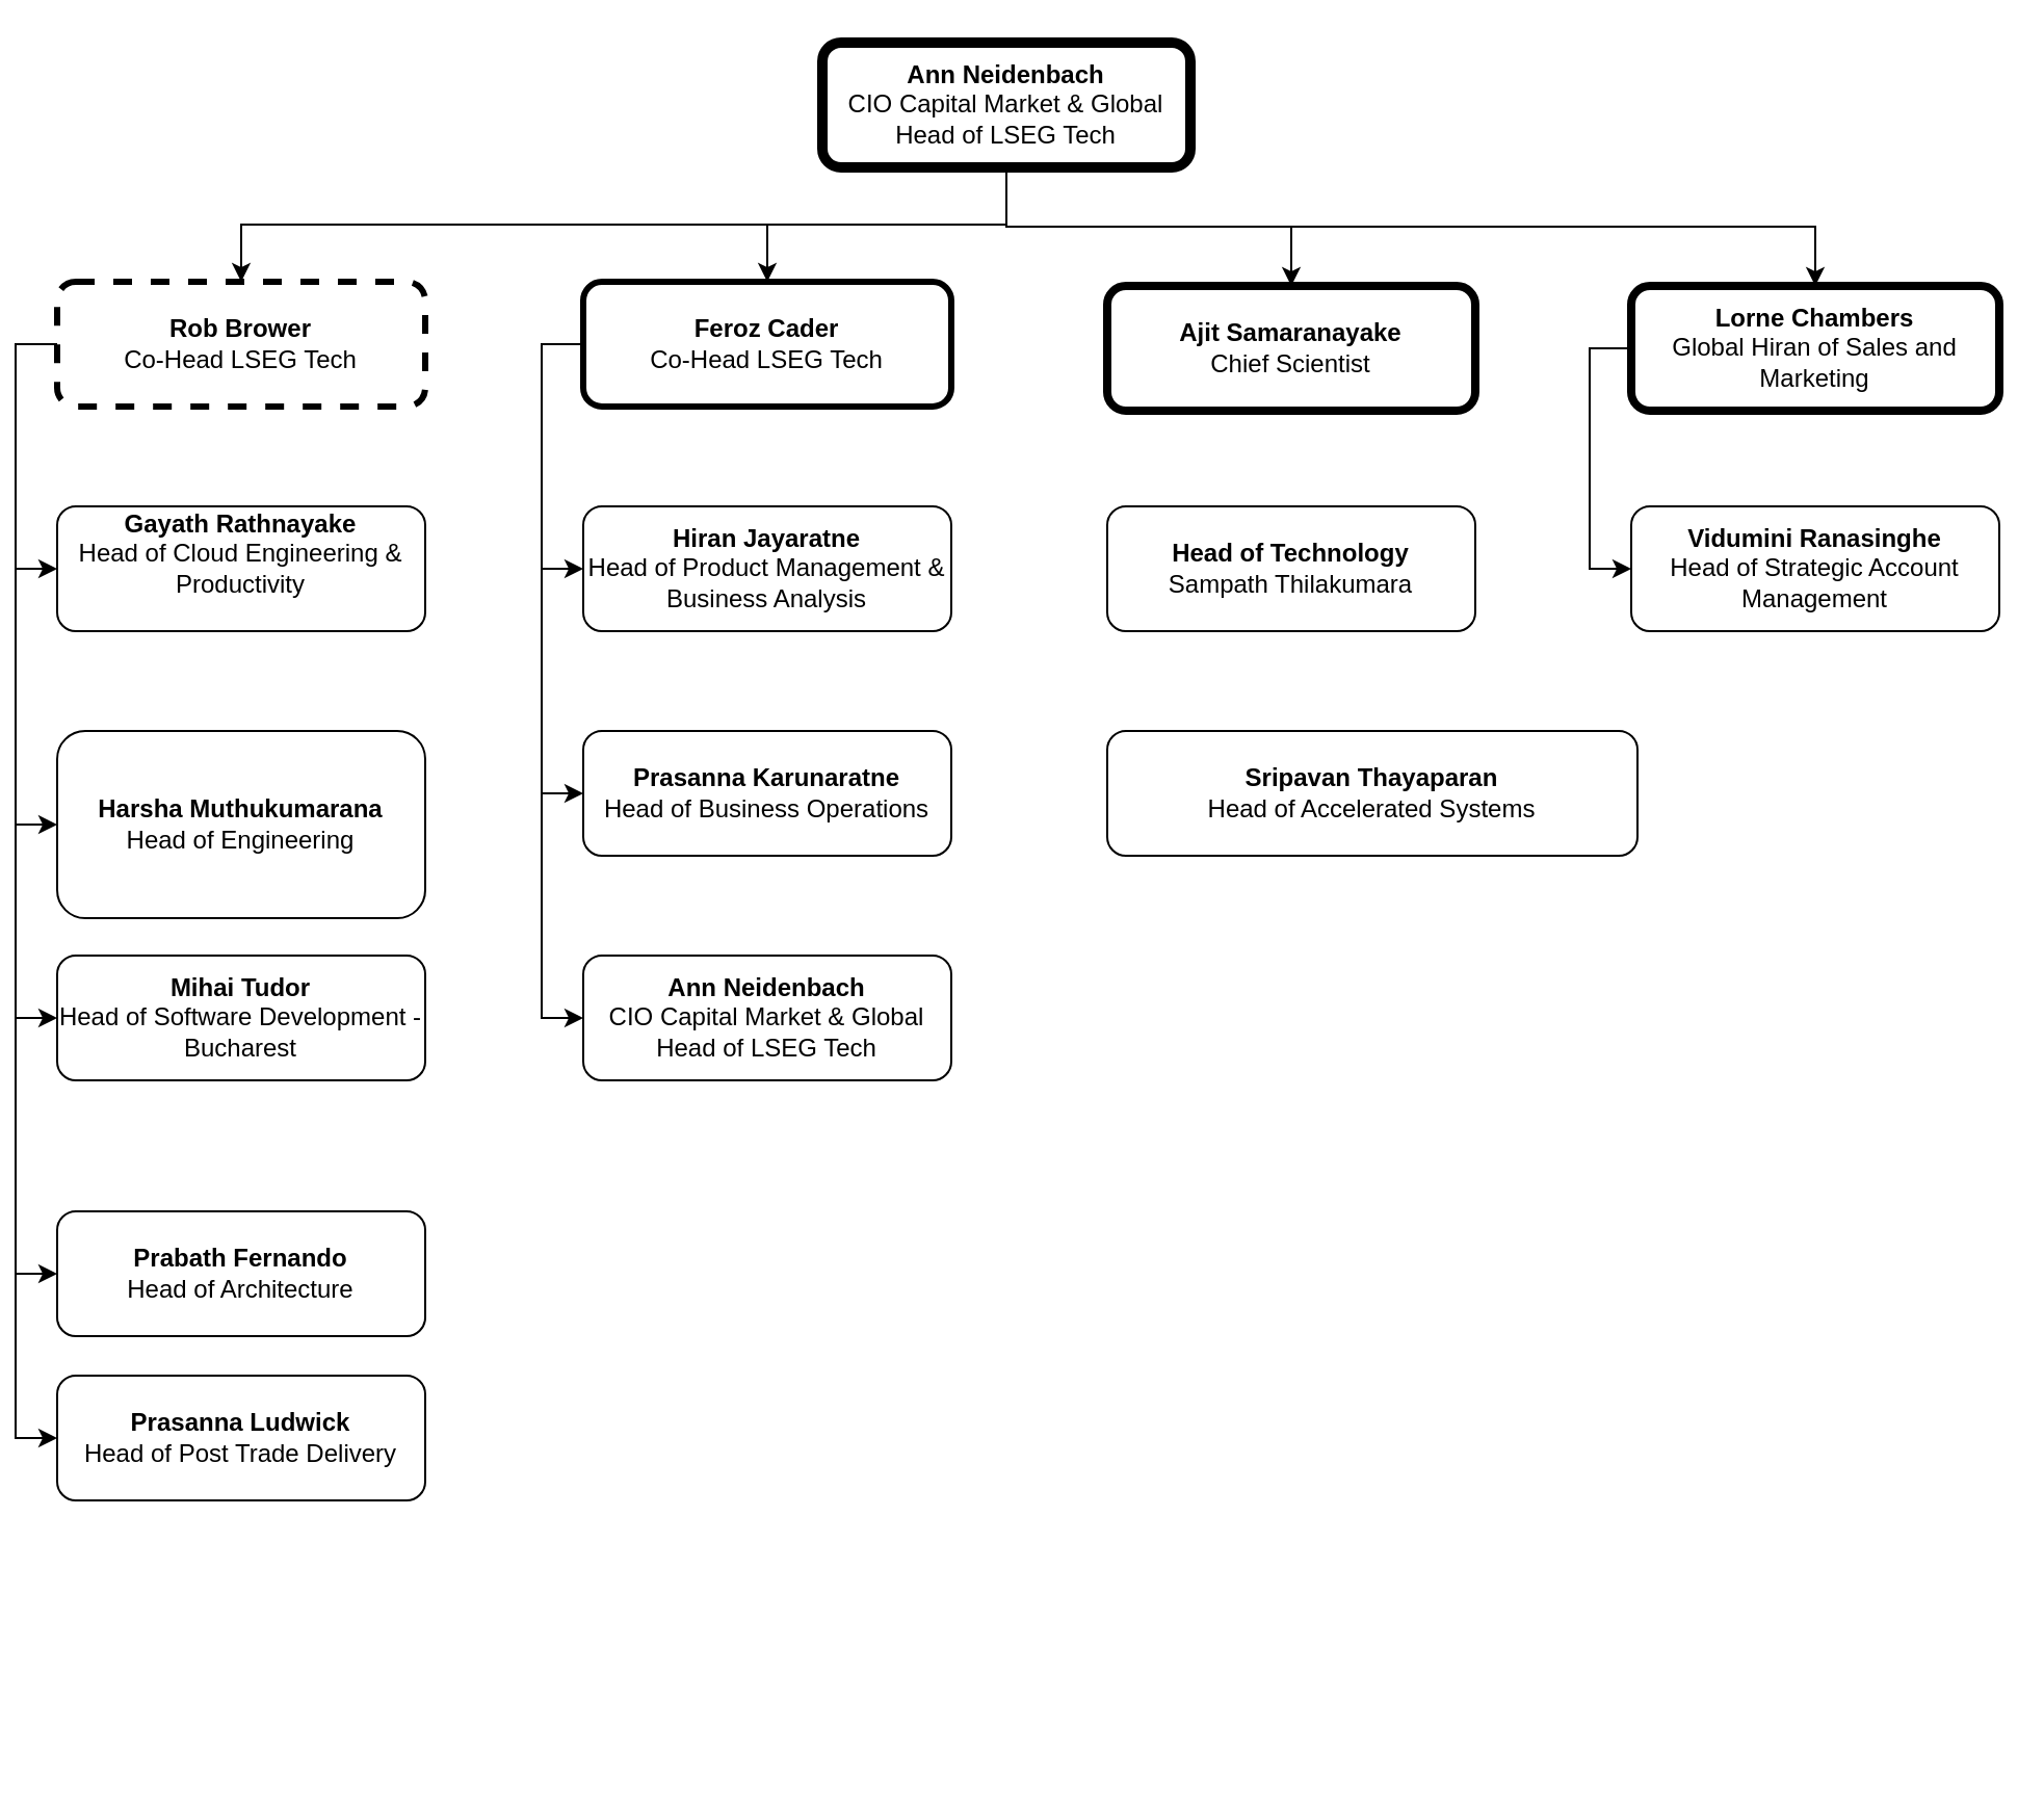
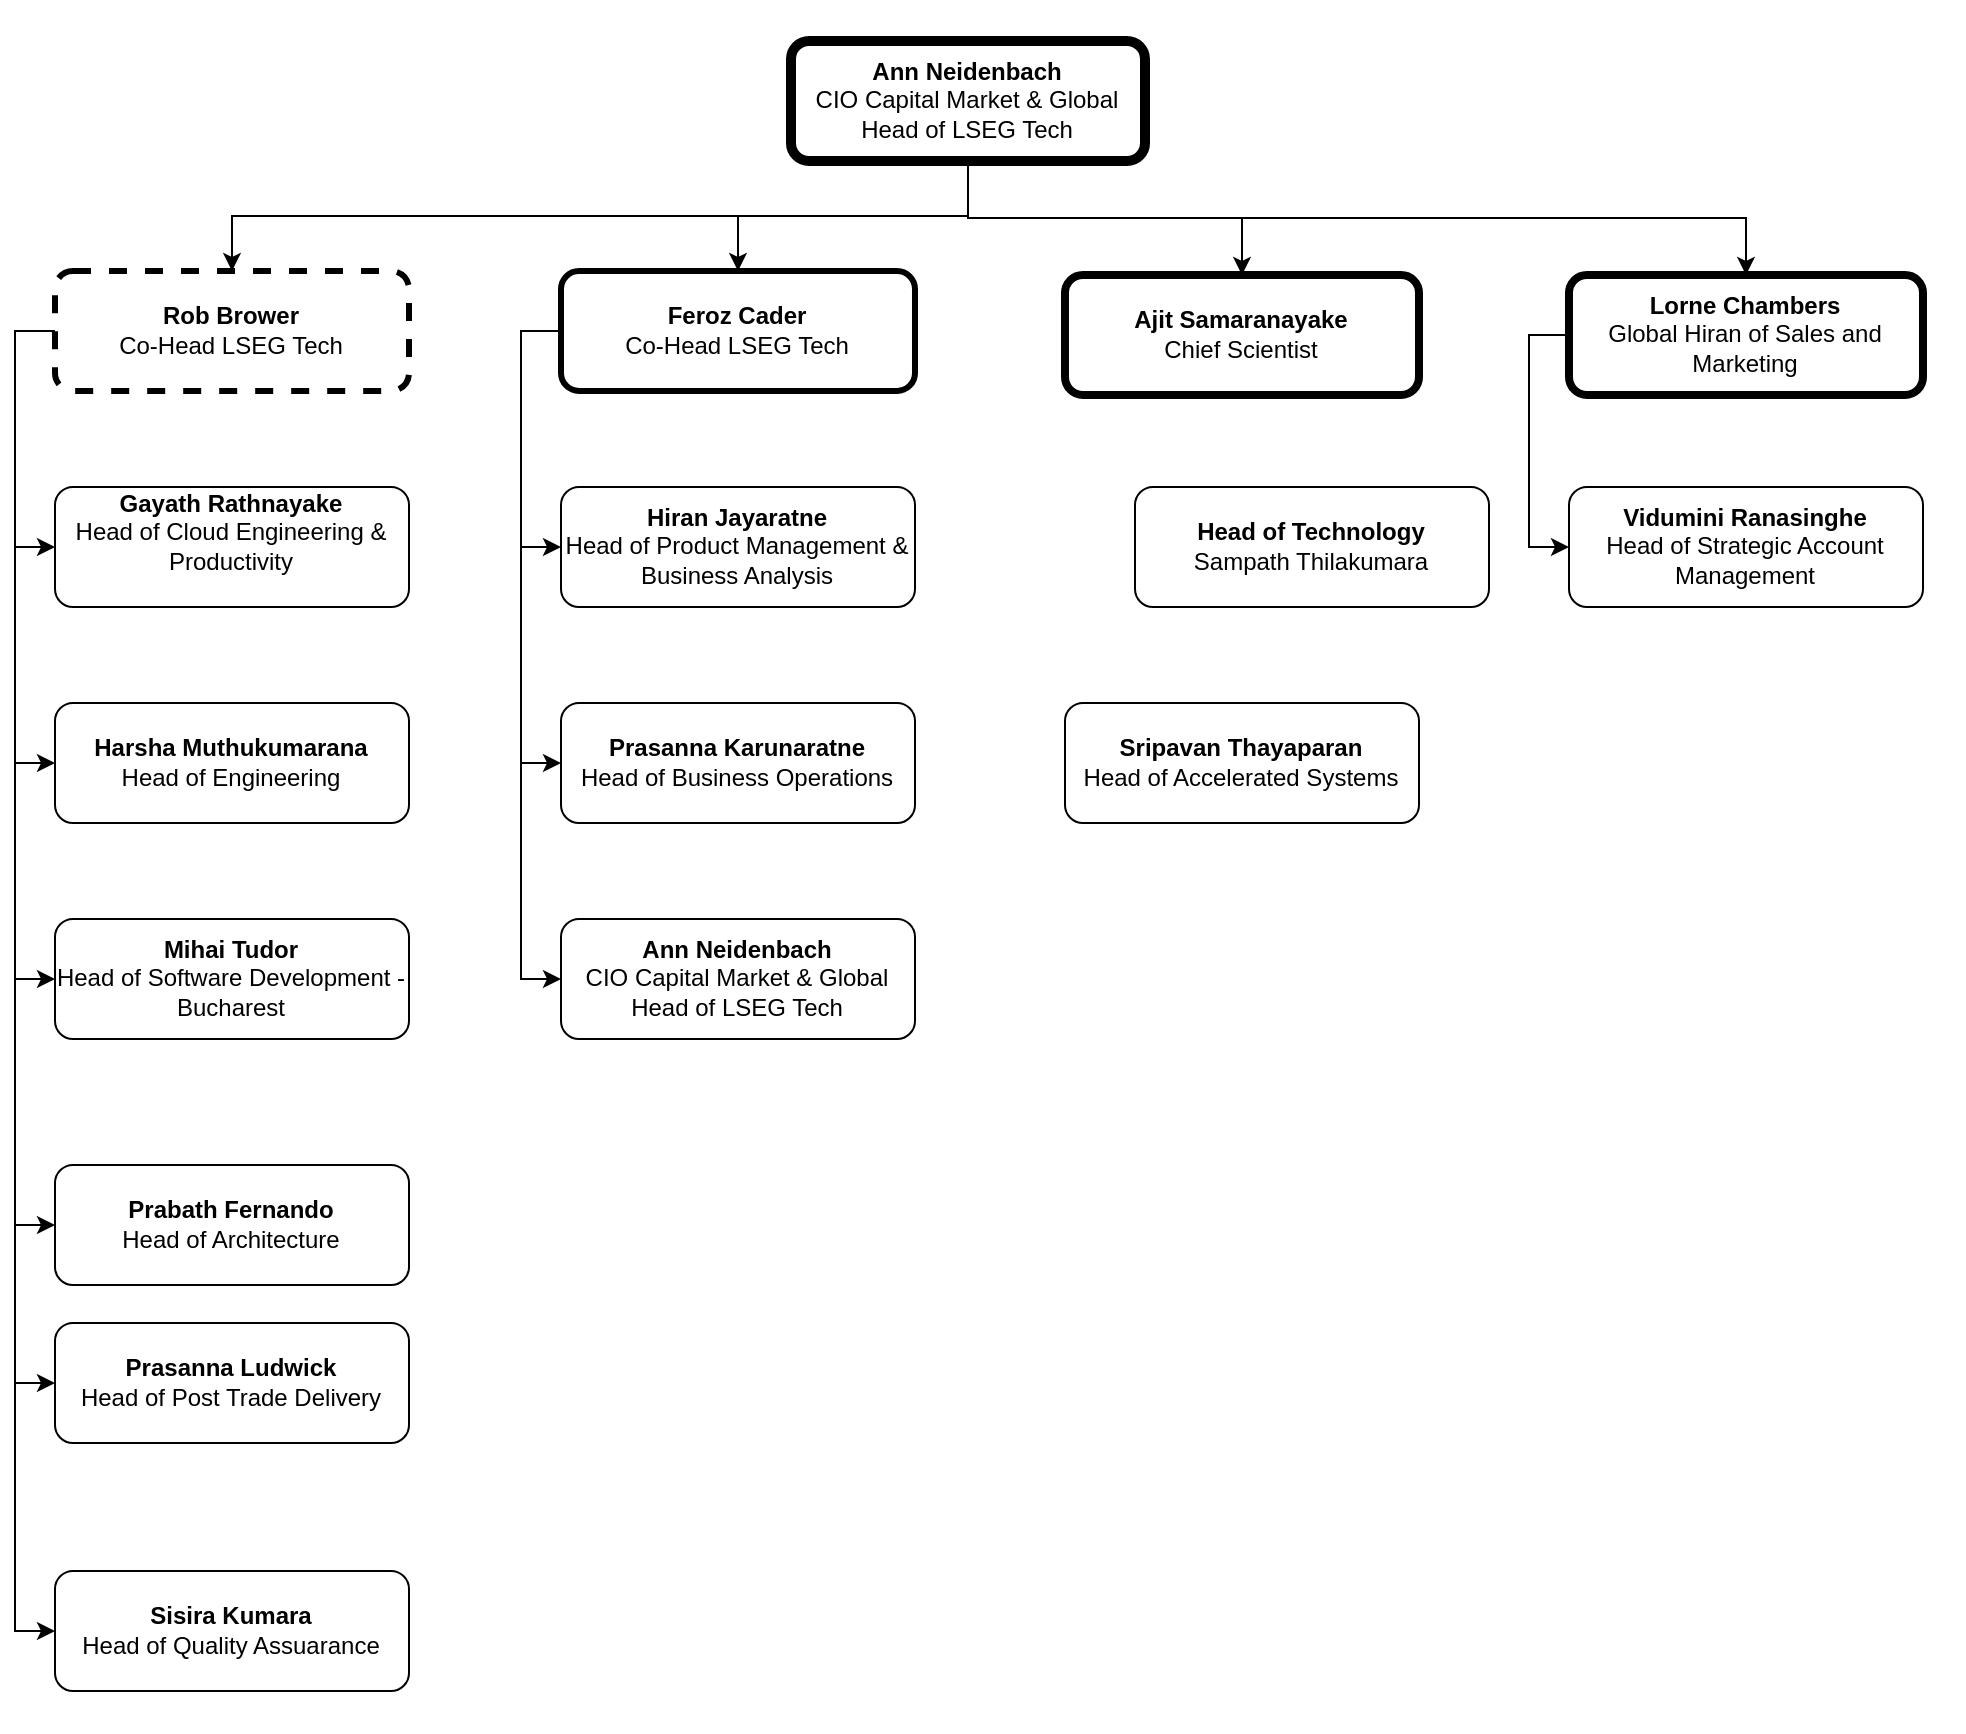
  <mxCell id="0" />
  <mxCell id="1" parent="0" />
  <mxCell id="2" style="edgeStyle=orthogonalEdgeStyle;rounded=0;orthogonalLoop=1;jettySize=auto;html=1;exitX=0.5;exitY=1;exitDx=0;exitDy=0;entryX=0.5;entryY=0;entryDx=0;entryDy=0;" edge="1" parent="1" source="6" target="13"><mxGeometry relative="1" as="geometry" /></mxCell>
  <mxCell id="3" style="edgeStyle=orthogonalEdgeStyle;rounded=0;orthogonalLoop=1;jettySize=auto;html=1;exitX=0.5;exitY=1;exitDx=0;exitDy=0;entryX=0.5;entryY=0;entryDx=0;entryDy=0;" edge="1" parent="1" source="6" target="17"><mxGeometry relative="1" as="geometry" /></mxCell>
  <mxCell id="4" style="edgeStyle=orthogonalEdgeStyle;rounded=0;orthogonalLoop=1;jettySize=auto;html=1;exitX=0.5;exitY=1;exitDx=0;exitDy=0;" edge="1" parent="1" source="6" target="18"><mxGeometry relative="1" as="geometry" /></mxCell>
  <mxCell id="5" style="edgeStyle=orthogonalEdgeStyle;rounded=0;orthogonalLoop=1;jettySize=auto;html=1;exitX=0.5;exitY=1;exitDx=0;exitDy=0;" edge="1" parent="1" source="6" target="20"><mxGeometry relative="1" as="geometry" /></mxCell>
  <mxCell id="6" value="&lt;div&gt;&lt;b&gt;Ann Neidenbach&lt;/b&gt;&lt;/div&gt;&lt;div&gt;CIO Capital Market &amp;amp; Global Head of LSEG Tech&lt;br&gt;&lt;/div&gt;" style="rounded=1;whiteSpace=wrap;html=1;strokeWidth=5;" vertex="1" parent="1"><mxGeometry x="388" y="20" width="177" height="60" as="geometry" /></mxCell>
  <mxCell id="7" style="edgeStyle=orthogonalEdgeStyle;rounded=0;orthogonalLoop=1;jettySize=auto;html=1;exitX=0;exitY=0.5;exitDx=0;exitDy=0;entryX=0;entryY=0.5;entryDx=0;entryDy=0;" edge="1" parent="1" source="13" target="21"><mxGeometry relative="1" as="geometry" /></mxCell>
  <mxCell id="8" style="edgeStyle=orthogonalEdgeStyle;rounded=0;orthogonalLoop=1;jettySize=auto;html=1;exitX=0;exitY=0.5;exitDx=0;exitDy=0;entryX=0;entryY=0.5;entryDx=0;entryDy=0;" edge="1" parent="1" source="13" target="22"><mxGeometry relative="1" as="geometry" /></mxCell>
  <mxCell id="9" style="edgeStyle=orthogonalEdgeStyle;rounded=0;orthogonalLoop=1;jettySize=auto;html=1;exitX=0;exitY=0.5;exitDx=0;exitDy=0;entryX=0;entryY=0.5;entryDx=0;entryDy=0;" edge="1" parent="1" source="13" target="23"><mxGeometry relative="1" as="geometry" /></mxCell>
  <mxCell id="10" style="edgeStyle=orthogonalEdgeStyle;rounded=0;orthogonalLoop=1;jettySize=auto;html=1;exitX=0;exitY=0.5;exitDx=0;exitDy=0;entryX=0;entryY=0.5;entryDx=0;entryDy=0;" edge="1" parent="1" source="13" target="24"><mxGeometry relative="1" as="geometry" /></mxCell>
  <mxCell id="11" style="edgeStyle=orthogonalEdgeStyle;rounded=0;orthogonalLoop=1;jettySize=auto;html=1;exitX=0;exitY=0.5;exitDx=0;exitDy=0;entryX=0;entryY=0.5;entryDx=0;entryDy=0;" edge="1" parent="1" source="13" target="25"><mxGeometry relative="1" as="geometry" /></mxCell>
+ <mxCell id="12" style="edgeStyle=orthogonalEdgeStyle;rounded=0;orthogonalLoop=1;jettySize=auto;html=1;exitX=0;exitY=0.5;exitDx=0;exitDy=0;entryX=0;entryY=0.5;entryDx=0;entryDy=0;" edge="1" parent="1" source="13" target="26"><mxGeometry relative="1" as="geometry" /></mxCell>
  <mxCell id="13" value="&lt;div&gt;&lt;b&gt;Rob Brower&lt;br&gt;&lt;/b&gt;&lt;/div&gt;&lt;div&gt;Co-Head LSEG Tech&lt;br&gt;&lt;/div&gt;" style="rounded=1;whiteSpace=wrap;html=1;strokeWidth=3;dashed=1;" vertex="1" parent="1"><mxGeometry x="20" y="135" width="177" height="60" as="geometry" /></mxCell>
  <mxCell id="14" style="edgeStyle=orthogonalEdgeStyle;rounded=0;orthogonalLoop=1;jettySize=auto;html=1;exitX=0;exitY=0.5;exitDx=0;exitDy=0;entryX=0;entryY=0.5;entryDx=0;entryDy=0;" edge="1" parent="1" source="17" target="27"><mxGeometry relative="1" as="geometry" /></mxCell>
  <mxCell id="15" style="edgeStyle=orthogonalEdgeStyle;rounded=0;orthogonalLoop=1;jettySize=auto;html=1;exitX=0;exitY=0.5;exitDx=0;exitDy=0;entryX=0;entryY=0.5;entryDx=0;entryDy=0;" edge="1" parent="1" source="17" target="28"><mxGeometry relative="1" as="geometry" /></mxCell>
  <mxCell id="16" style="edgeStyle=orthogonalEdgeStyle;rounded=0;orthogonalLoop=1;jettySize=auto;html=1;exitX=0;exitY=0.5;exitDx=0;exitDy=0;entryX=0;entryY=0.5;entryDx=0;entryDy=0;" edge="1" parent="1" source="17" target="29"><mxGeometry relative="1" as="geometry" /></mxCell>
  <mxCell id="17" value="&lt;div&gt;&lt;b&gt;Feroz Cader&lt;br&gt;&lt;/b&gt;&lt;/div&gt;&lt;div&gt;Co-Head LSEG Tech&lt;br&gt;&lt;/div&gt;" style="rounded=1;whiteSpace=wrap;html=1;strokeWidth=3;" vertex="1" parent="1"><mxGeometry x="273" y="135" width="177" height="60" as="geometry" /></mxCell>
  <mxCell id="18" value="&lt;div&gt;&lt;b&gt;Ajit Samaranayake&lt;br&gt;&lt;/b&gt;&lt;/div&gt;&lt;div&gt;Chief Scientist&lt;br&gt;&lt;/div&gt;" style="rounded=1;whiteSpace=wrap;html=1;strokeWidth=4;" vertex="1" parent="1"><mxGeometry x="525" y="137" width="177" height="60" as="geometry" /></mxCell>
  <mxCell id="19" style="edgeStyle=orthogonalEdgeStyle;rounded=0;orthogonalLoop=1;jettySize=auto;html=1;exitX=0;exitY=0.5;exitDx=0;exitDy=0;entryX=0;entryY=0.5;entryDx=0;entryDy=0;" edge="1" parent="1" source="20" target="32"><mxGeometry relative="1" as="geometry" /></mxCell>
  <mxCell id="20" value="&lt;div&gt;&lt;b&gt;Lorne Chambers&lt;br&gt;&lt;/b&gt;&lt;/div&gt;&lt;div&gt;Global Hiran of Sales and Marketing&lt;br&gt;&lt;/div&gt;" style="rounded=1;whiteSpace=wrap;html=1;strokeWidth=4;" vertex="1" parent="1"><mxGeometry x="777" y="137" width="177" height="60" as="geometry" /></mxCell>
  <mxCell id="21" value="&lt;div&gt;&lt;b&gt;Gayath Rathnayake&lt;br&gt;&lt;/b&gt;&lt;/div&gt;Head of Cloud Engineering &amp;amp; Productivity&lt;br&gt;&lt;div&gt;&lt;br&gt;&lt;/div&gt;" style="rounded=1;whiteSpace=wrap;html=1;" vertex="1" parent="1"><mxGeometry x="20" y="243" width="177" height="60" as="geometry" /></mxCell>
- <mxCell id="22" value="&lt;div&gt;&lt;b&gt;Harsha Muthukumarana&lt;br&gt;&lt;/b&gt;&lt;/div&gt;&lt;div&gt;Head of Engineering&lt;br&gt;&lt;/div&gt;" style="rounded=1;whiteSpace=wrap;html=1;" vertex="1" parent="1"><mxGeometry x="20" y="351" width="177" height="90" as="geometry" /></mxCell>
+ <mxCell id="22" value="&lt;div&gt;&lt;b&gt;Harsha Muthukumarana&lt;br&gt;&lt;/b&gt;&lt;/div&gt;&lt;div&gt;Head of Engineering&lt;br&gt;&lt;/div&gt;" style="rounded=1;whiteSpace=wrap;html=1;" vertex="1" parent="1"><mxGeometry x="20" y="351" width="177" height="60" as="geometry" /></mxCell>
  <mxCell id="23" value="&lt;div&gt;&lt;b&gt;Mihai Tudor&lt;/b&gt;&lt;br&gt;&lt;/div&gt;&lt;div&gt;Head of Software Development - Bucharest&lt;br&gt;&lt;/div&gt;" style="rounded=1;whiteSpace=wrap;html=1;" vertex="1" parent="1"><mxGeometry x="20" y="459" width="177" height="60" as="geometry" /></mxCell>
  <mxCell id="24" value="&lt;div&gt;&lt;b&gt;Prabath Fernando&lt;br&gt;&lt;/b&gt;&lt;/div&gt;&lt;div&gt;Head of Architecture&lt;br&gt;&lt;/div&gt;" style="rounded=1;whiteSpace=wrap;html=1;" vertex="1" parent="1"><mxGeometry x="20" y="582" width="177" height="60" as="geometry" /></mxCell>
  <mxCell id="25" value="&lt;b&gt;Prasanna Ludwick&lt;br&gt;&lt;/b&gt;&lt;div&gt;Head of Post Trade Delivery&lt;br&gt;&lt;/div&gt;" style="rounded=1;whiteSpace=wrap;html=1;" vertex="1" parent="1"><mxGeometry x="20" y="661" width="177" height="60" as="geometry" /></mxCell>
+ <mxCell id="26" value="&lt;b&gt;Sisira Kumara&lt;br&gt;&lt;/b&gt;&lt;div&gt;Head of Quality Assuarance&lt;br&gt;&lt;/div&gt;" style="rounded=1;whiteSpace=wrap;html=1;" vertex="1" parent="1"><mxGeometry x="20" y="785" width="177" height="60" as="geometry" /></mxCell>
  <mxCell id="27" value="&lt;div&gt;&lt;b&gt;Hiran Jayaratne&lt;br&gt;&lt;/b&gt;&lt;/div&gt;&lt;div&gt;Head of Product Management &amp;amp; Business Analysis&lt;br&gt;&lt;/div&gt;" style="rounded=1;whiteSpace=wrap;html=1;" vertex="1" parent="1"><mxGeometry x="273" y="243" width="177" height="60" as="geometry" /></mxCell>
  <mxCell id="28" value="&lt;div&gt;&lt;b&gt;Prasanna Karunaratne&lt;br&gt;&lt;/b&gt;&lt;/div&gt;&lt;div&gt;Head of Business Operations&lt;br&gt;&lt;/div&gt;" style="rounded=1;whiteSpace=wrap;html=1;" vertex="1" parent="1"><mxGeometry x="273" y="351" width="177" height="60" as="geometry" /></mxCell>
  <mxCell id="29" value="&lt;div&gt;&lt;b&gt;Ann Neidenbach&lt;/b&gt;&lt;/div&gt;&lt;div&gt;CIO Capital Market &amp;amp; Global Head of LSEG Tech&lt;br&gt;&lt;/div&gt;" style="rounded=1;whiteSpace=wrap;html=1;" vertex="1" parent="1"><mxGeometry x="273" y="459" width="177" height="60" as="geometry" /></mxCell>
- <mxCell id="30" value="&lt;div&gt;&lt;b&gt;Head of Technology&lt;br&gt;&lt;/b&gt;&lt;/div&gt;&lt;div&gt;Sampath Thilakumara&lt;br&gt;&lt;/div&gt;" style="rounded=1;whiteSpace=wrap;html=1;" vertex="1" parent="1"><mxGeometry x="525" y="243" width="177" height="60" as="geometry" /></mxCell>
- <mxCell id="31" value="&lt;div&gt;&lt;b&gt;Sripavan Thayaparan&lt;br&gt;&lt;/b&gt;&lt;/div&gt;&lt;div&gt;Head of Accelerated Systems&lt;br&gt;&lt;/div&gt;" style="rounded=1;whiteSpace=wrap;html=1;" vertex="1" parent="1"><mxGeometry x="525" y="351" width="255" height="60" as="geometry" /></mxCell>
+ <mxCell id="30" value="&lt;div&gt;&lt;b&gt;Head of Technology&lt;br&gt;&lt;/b&gt;&lt;/div&gt;&lt;div&gt;Sampath Thilakumara&lt;br&gt;&lt;/div&gt;" style="rounded=1;whiteSpace=wrap;html=1;" vertex="1" parent="1"><mxGeometry x="560" y="243" width="177" height="60" as="geometry" /></mxCell>
+ <mxCell id="31" value="&lt;div&gt;&lt;b&gt;Sripavan Thayaparan&lt;br&gt;&lt;/b&gt;&lt;/div&gt;&lt;div&gt;Head of Accelerated Systems&lt;br&gt;&lt;/div&gt;" style="rounded=1;whiteSpace=wrap;html=1;" vertex="1" parent="1"><mxGeometry x="525" y="351" width="177" height="60" as="geometry" /></mxCell>
  <mxCell id="32" value="&lt;div&gt;&lt;b&gt;Vidumini Ranasinghe&lt;br&gt;&lt;/b&gt;&lt;/div&gt;&lt;div&gt;Head of Strategic Account Management&lt;br&gt;&lt;/div&gt;" style="rounded=1;whiteSpace=wrap;html=1;" vertex="1" parent="1"><mxGeometry x="777" y="243" width="177" height="60" as="geometry" /></mxCell>
